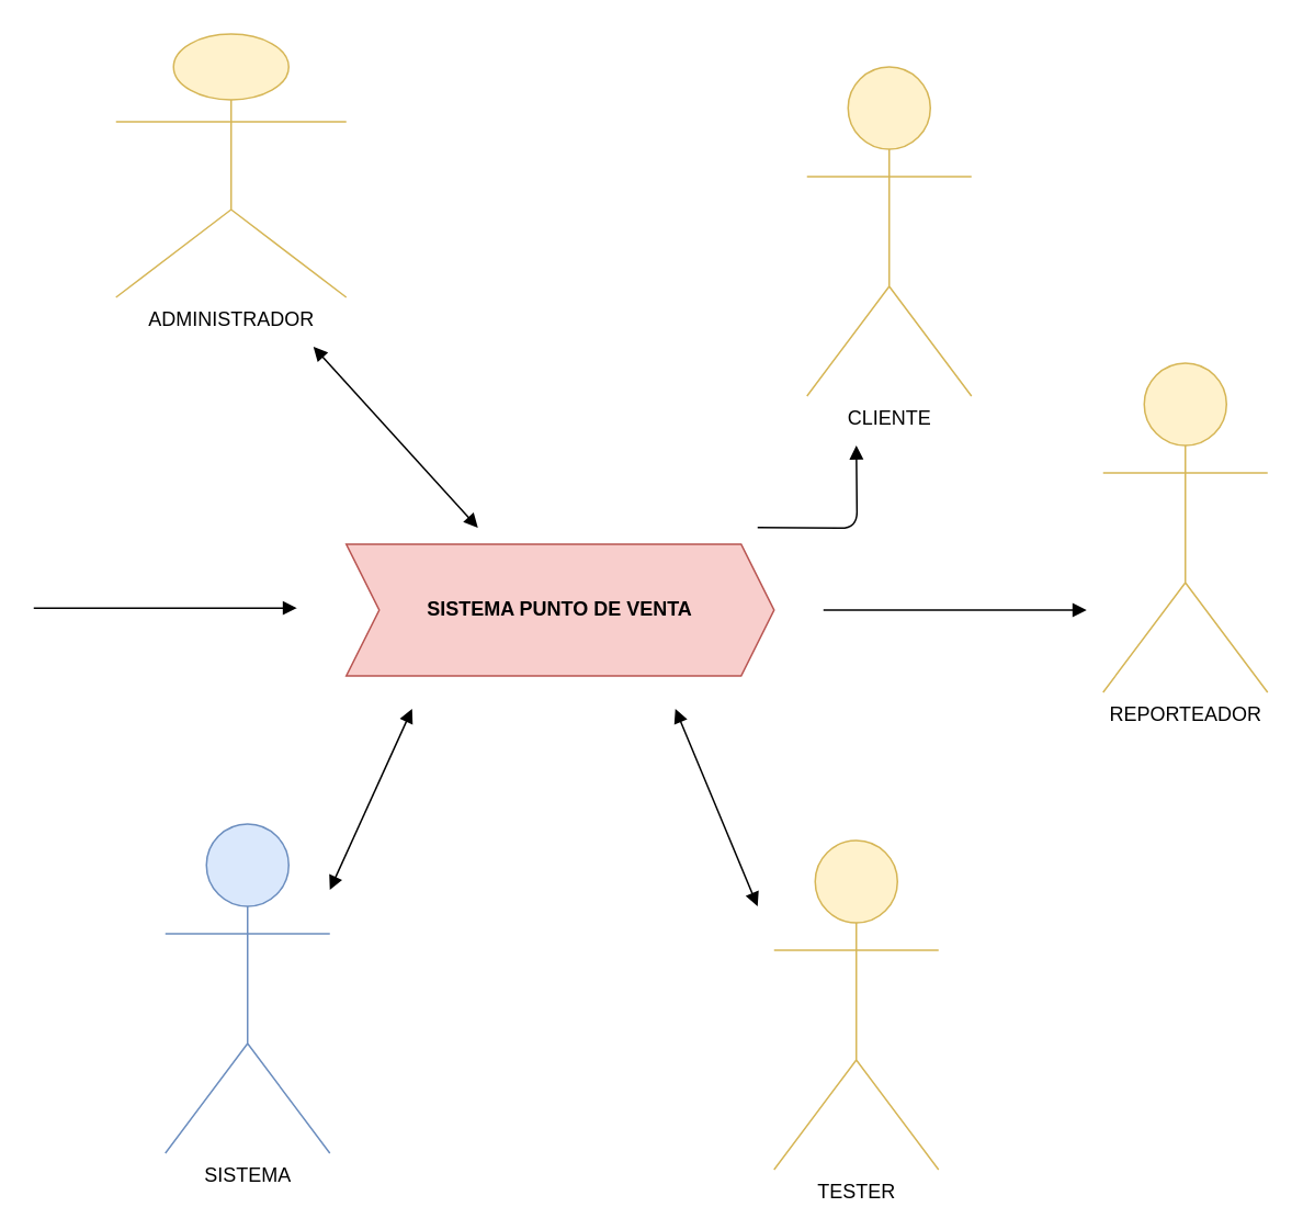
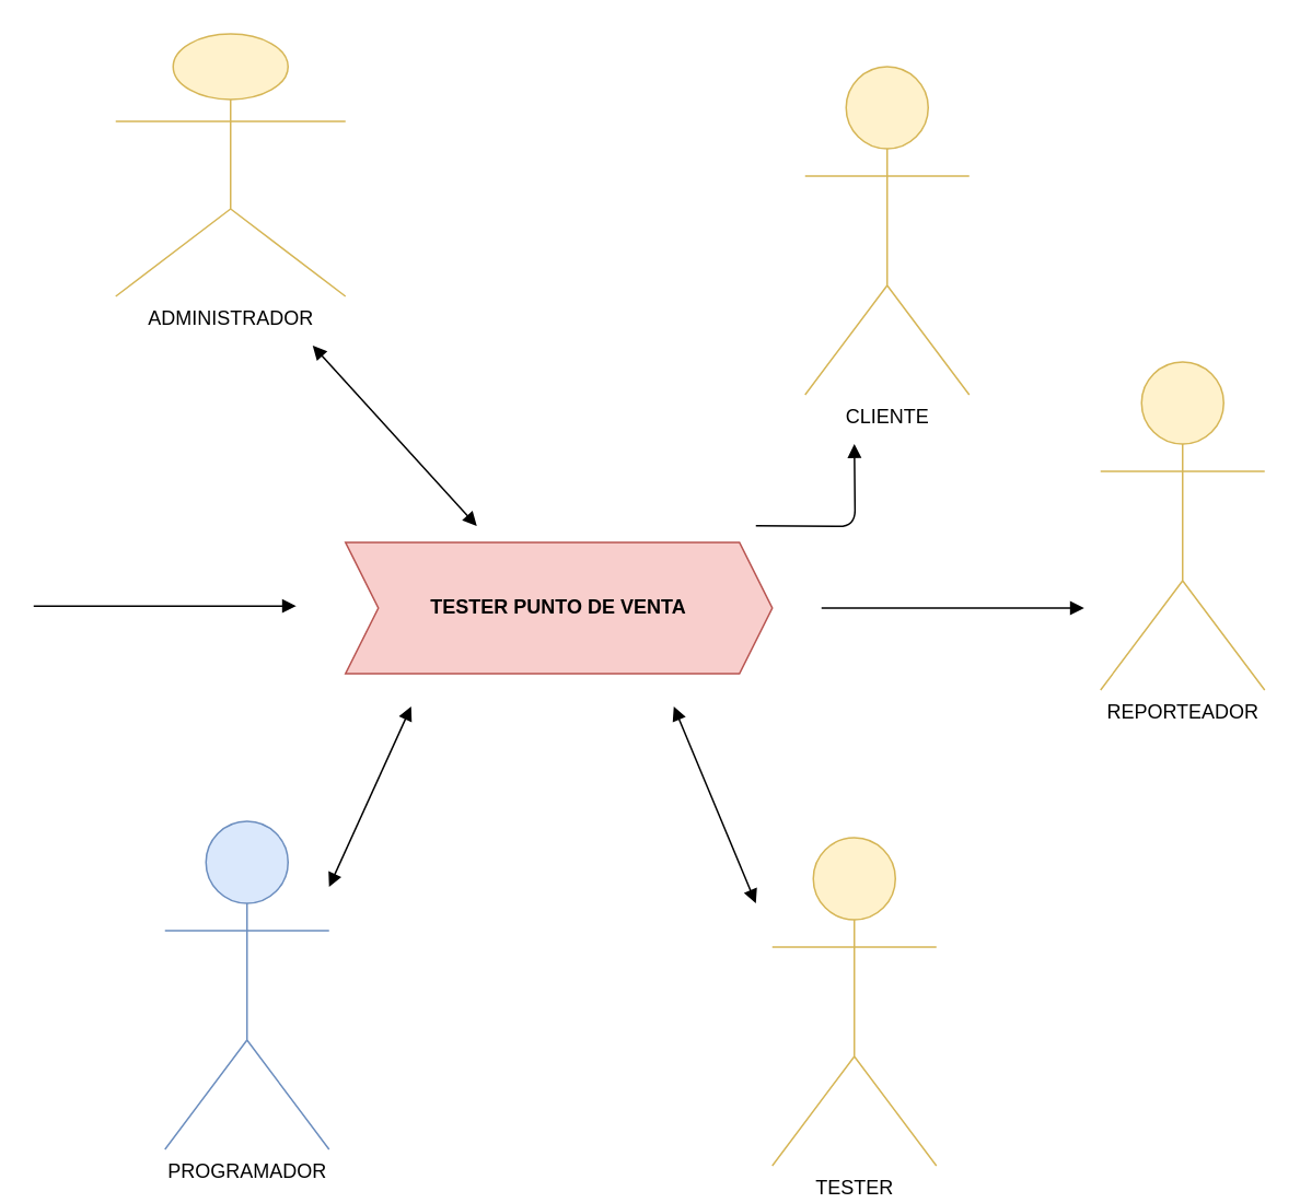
  <mxCell id="0" />
  <mxCell id="1" parent="0" />
  <mxCell id="2" value="CLIENTE" style="shape=umlActor;verticalLabelPosition=bottom;labelBackgroundColor=#ffffff;verticalAlign=top;html=1;outlineConnect=0;fillColor=#fff2cc;strokeColor=#d6b656;" vertex="1" parent="1"><mxGeometry x="490" y="40" width="100" height="200" as="geometry" /></mxCell>
- <mxCell id="3" value="SISTEMA PUNTO DE VENTA" style="shape=step;perimeter=stepPerimeter;whiteSpace=wrap;html=1;fixedSize=1;fillColor=#f8cecc;strokeColor=#b85450;fontStyle=1" vertex="1" parent="1"><mxGeometry x="210" y="330" width="260" height="80" as="geometry" /></mxCell>
+ <mxCell id="3" value="TESTER PUNTO DE VENTA" style="shape=step;perimeter=stepPerimeter;whiteSpace=wrap;html=1;fixedSize=1;fillColor=#f8cecc;strokeColor=#b85450;fontStyle=1" vertex="1" parent="1"><mxGeometry x="210" y="330" width="260" height="80" as="geometry" /></mxCell>
  <mxCell id="4" value="ADMINISTRADOR" style="shape=umlActor;verticalLabelPosition=bottom;labelBackgroundColor=#ffffff;verticalAlign=top;html=1;outlineConnect=0;fillColor=#fff2cc;strokeColor=#d6b656;" vertex="1" parent="1"><mxGeometry x="70" y="20" width="140" height="160" as="geometry" /></mxCell>
  <mxCell id="5" value="REPORTEADOR" style="shape=umlActor;verticalLabelPosition=bottom;labelBackgroundColor=#ffffff;verticalAlign=top;html=1;outlineConnect=0;fillColor=#fff2cc;strokeColor=#d6b656;" vertex="1" parent="1"><mxGeometry x="670" y="220" width="100" height="200" as="geometry" /></mxCell>
- <mxCell id="6" value="SISTEMA" style="shape=umlActor;verticalLabelPosition=bottom;labelBackgroundColor=#ffffff;verticalAlign=top;html=1;outlineConnect=0;fillColor=#dae8fc;strokeColor=#6c8ebf;" vertex="1" parent="1"><mxGeometry x="100" y="500" width="100" height="200" as="geometry" /></mxCell>
+ <mxCell id="6" value="PROGRAMADOR" style="shape=umlActor;verticalLabelPosition=bottom;labelBackgroundColor=#ffffff;verticalAlign=top;html=1;outlineConnect=0;fillColor=#dae8fc;strokeColor=#6c8ebf;" vertex="1" parent="1"><mxGeometry x="100" y="500" width="100" height="200" as="geometry" /></mxCell>
  <mxCell id="7" value="TESTER" style="shape=umlActor;verticalLabelPosition=bottom;labelBackgroundColor=#ffffff;verticalAlign=top;html=1;outlineConnect=0;fillColor=#fff2cc;strokeColor=#d6b656;" vertex="1" parent="1"><mxGeometry x="470" y="510" width="100" height="200" as="geometry" /></mxCell>
  <mxCell id="8" value="" style="endArrow=block;endFill=1;html=1;edgeStyle=orthogonalEdgeStyle;align=left;verticalAlign=top;" edge="1" parent="1"><mxGeometry x="-1" relative="1" as="geometry"><mxPoint x="20" y="368.75" as="sourcePoint" /><mxPoint x="180" y="368.75" as="targetPoint" /></mxGeometry></mxCell>
  <mxCell id="9" value="" style="resizable=0;html=1;align=left;verticalAlign=bottom;labelBackgroundColor=#ffffff;fontSize=10;" connectable="0" vertex="1" parent="8"><mxGeometry x="-1" relative="1" as="geometry" /></mxCell>
  <mxCell id="10" value="" style="endArrow=block;endFill=1;html=1;edgeStyle=orthogonalEdgeStyle;align=left;verticalAlign=top;" edge="1" parent="1"><mxGeometry x="-1" relative="1" as="geometry"><mxPoint x="500" y="370" as="sourcePoint" /><mxPoint x="660" y="370" as="targetPoint" /></mxGeometry></mxCell>
  <mxCell id="11" value="" style="resizable=0;html=1;align=left;verticalAlign=bottom;labelBackgroundColor=#ffffff;fontSize=10;" connectable="0" vertex="1" parent="10"><mxGeometry x="-1" relative="1" as="geometry" /></mxCell>
  <mxCell id="12" value="" style="endArrow=block;endFill=1;html=1;edgeStyle=orthogonalEdgeStyle;align=left;verticalAlign=top;" edge="1" parent="1"><mxGeometry x="-1" relative="1" as="geometry"><mxPoint x="460" y="319.8" as="sourcePoint" /><mxPoint x="520" y="270" as="targetPoint" /></mxGeometry></mxCell>
  <mxCell id="13" value="" style="resizable=0;html=1;align=left;verticalAlign=bottom;labelBackgroundColor=#ffffff;fontSize=10;" connectable="0" vertex="1" parent="12"><mxGeometry x="-1" relative="1" as="geometry" /></mxCell>
  <mxCell id="14" value="" style="endArrow=block;startArrow=block;endFill=1;startFill=1;html=1;" edge="1" parent="1"><mxGeometry width="160" relative="1" as="geometry"><mxPoint x="190" y="210" as="sourcePoint" /><mxPoint x="290" y="320" as="targetPoint" /></mxGeometry></mxCell>
  <mxCell id="15" value="" style="endArrow=block;startArrow=block;endFill=1;startFill=1;html=1;" edge="1" parent="1"><mxGeometry width="160" relative="1" as="geometry"><mxPoint x="250" y="430" as="sourcePoint" /><mxPoint x="200" y="540" as="targetPoint" /></mxGeometry></mxCell>
  <mxCell id="16" value="" style="endArrow=block;startArrow=block;endFill=1;startFill=1;html=1;" edge="1" parent="1"><mxGeometry width="160" relative="1" as="geometry"><mxPoint x="410" y="430" as="sourcePoint" /><mxPoint x="460" y="550" as="targetPoint" /></mxGeometry></mxCell>
